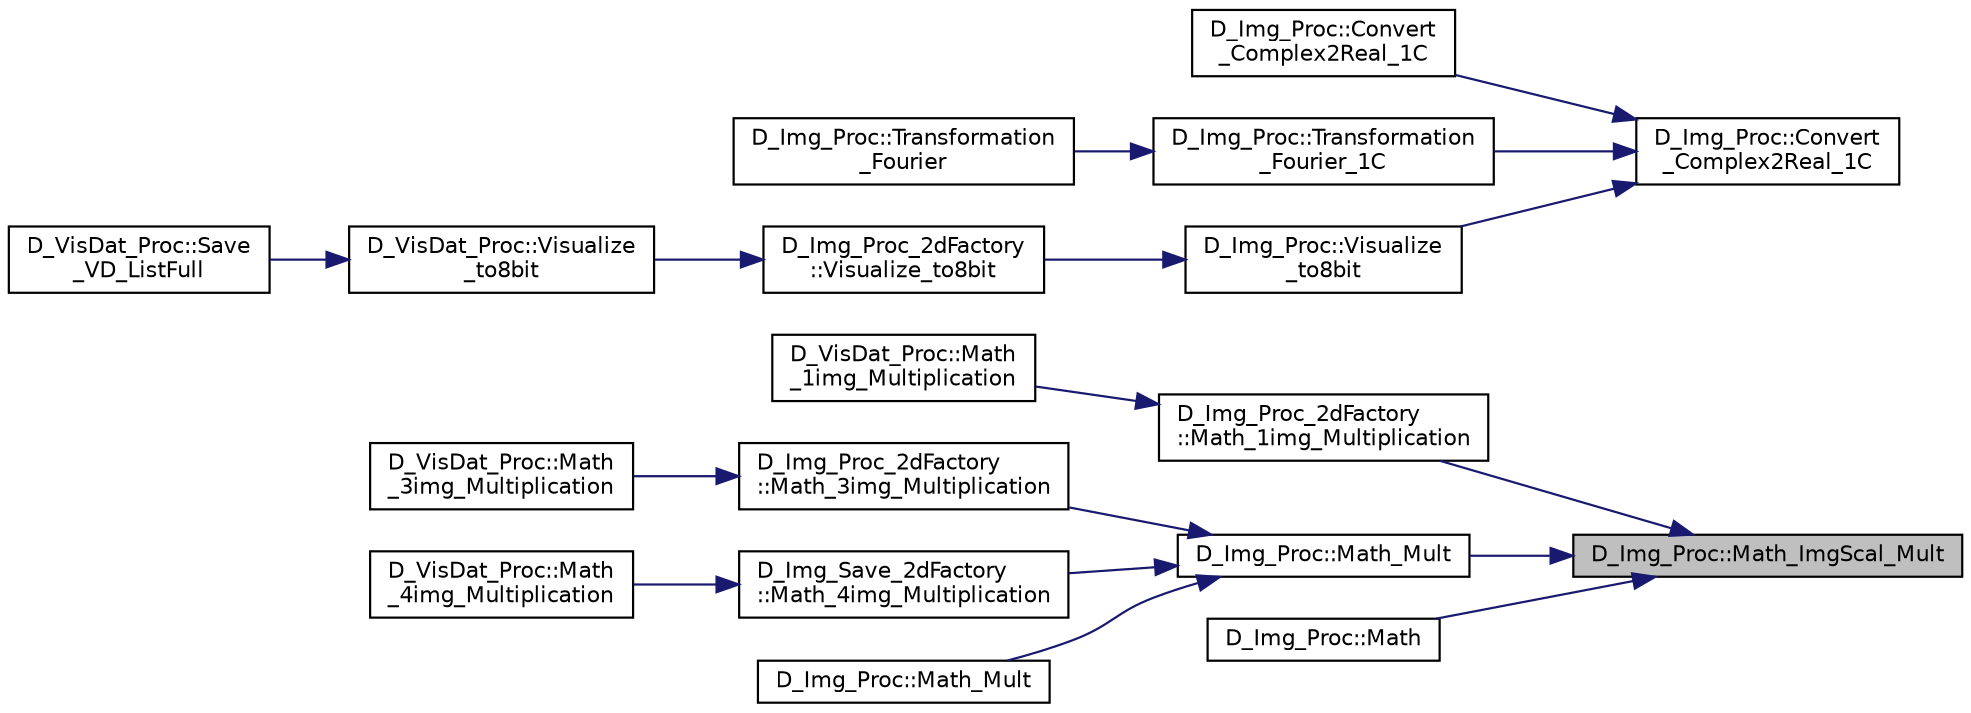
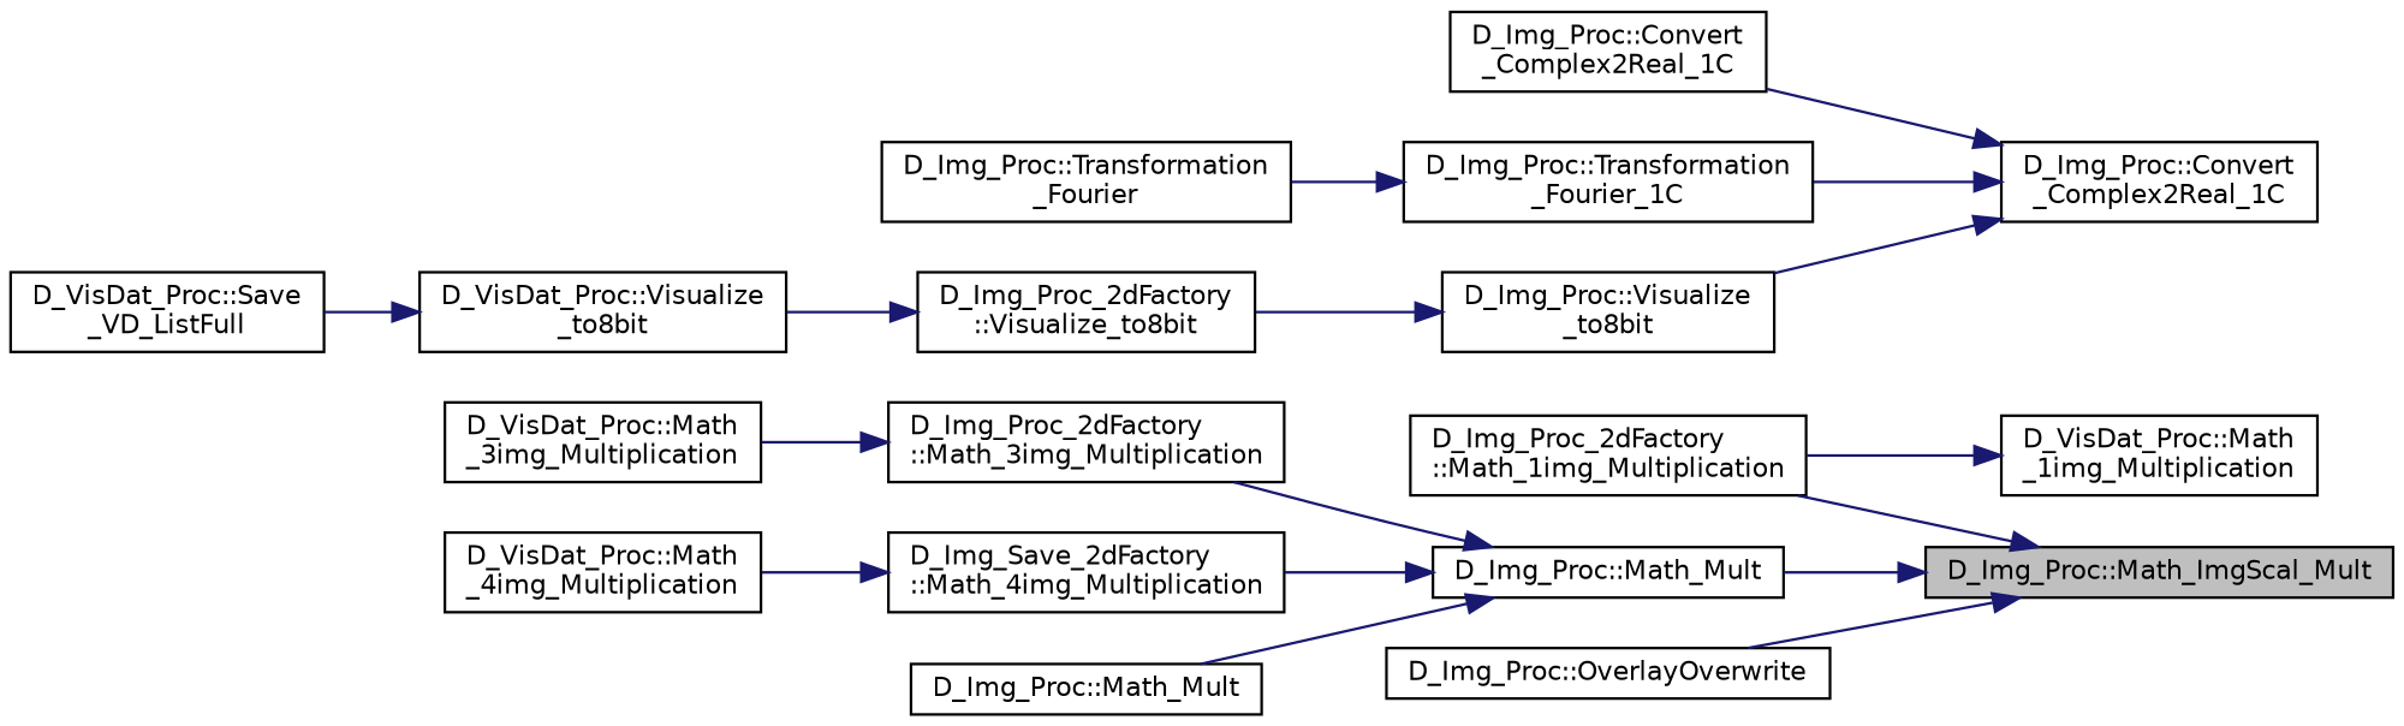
  digraph {
    rankdir=RL
    node [color=black fillcolor=white fontname=Helvetica fontsize=10 shape=record style=filled]
    edge [color=midnightblue dir=back fontname=Helvetica fontsize=10 labelfontname=Helvetica labelfontsize=10 style=solid]
    n1 [fillcolor=grey75 fontcolor=black height=0.2 label="D_Img_Proc::Math_ImgScal_Mult" width=0.4]
    n2 [height=0.2 label="D_Img_Proc_2dFactory\l::Math_1img_Multiplication" width=0.4]
    n3 [height=0.2 label="D_Img_Proc::Math_Mult" width=0.4]
-   n4 [height=0.2 label="D_Img_Proc::Math" width=0.4]
+   n4 [height=0.2 label="D_Img_Proc::OverlayOverwrite" width=0.4]
    n5 [height=0.2 label="D_VisDat_Proc::Math\l_1img_Multiplication" width=0.4]
    n6 [height=0.2 label="D_Img_Proc_2dFactory\l::Math_3img_Multiplication" width=0.4]
    n7 [height=0.2 label="D_Img_Save_2dFactory\l::Math_4img_Multiplication" width=0.4]
    n8 [height=0.2 label="D_Img_Proc::Math_Mult" width=0.4]
    n9 [height=0.2 label="D_VisDat_Proc::Math\l_3img_Multiplication" width=0.4]
    n10 [height=0.2 label="D_VisDat_Proc::Math\l_4img_Multiplication" width=0.4]
    n11 [height=0.2 label="D_Img_Proc::Convert\l_Complex2Real_1C" width=0.4]
    n12 [height=0.2 label="D_Img_Proc::Convert\l_Complex2Real_1C" width=0.4]
    n13 [height=0.2 label="D_Img_Proc::Transformation\l_Fourier_1C" width=0.4]
    n14 [height=0.2 label="D_Img_Proc::Visualize\l_to8bit" width=0.4]
    n15 [height=0.2 label="D_Img_Proc::Transformation\l_Fourier" width=0.4]
    n16 [height=0.2 label="D_Img_Proc_2dFactory\l::Visualize_to8bit" width=0.4]
    n17 [height=0.2 label="D_VisDat_Proc::Visualize\l_to8bit" width=0.4]
    n18 [height=0.2 label="D_VisDat_Proc::Save\l_VD_ListFull" width=0.4]
    n1 -> n2
    n1 -> n3
    n1 -> n4
-   n2 -> n5
+   n5 -> n2
    n3 -> n6
    n3 -> n7
    n3 -> n8
    n6 -> n9
    n7 -> n10
    n11 -> n12
    n11 -> n13
    n11 -> n14
    n13 -> n15
    n14 -> n16
    n16 -> n17
    n17 -> n18
  }
